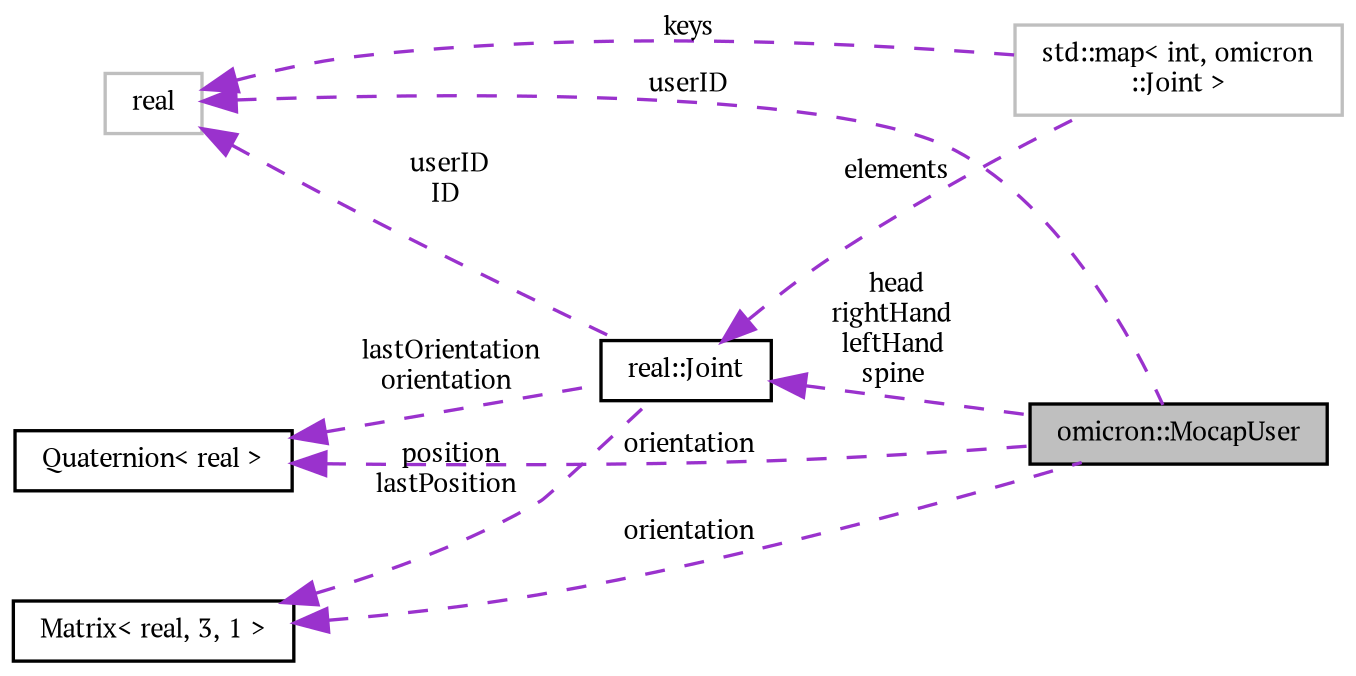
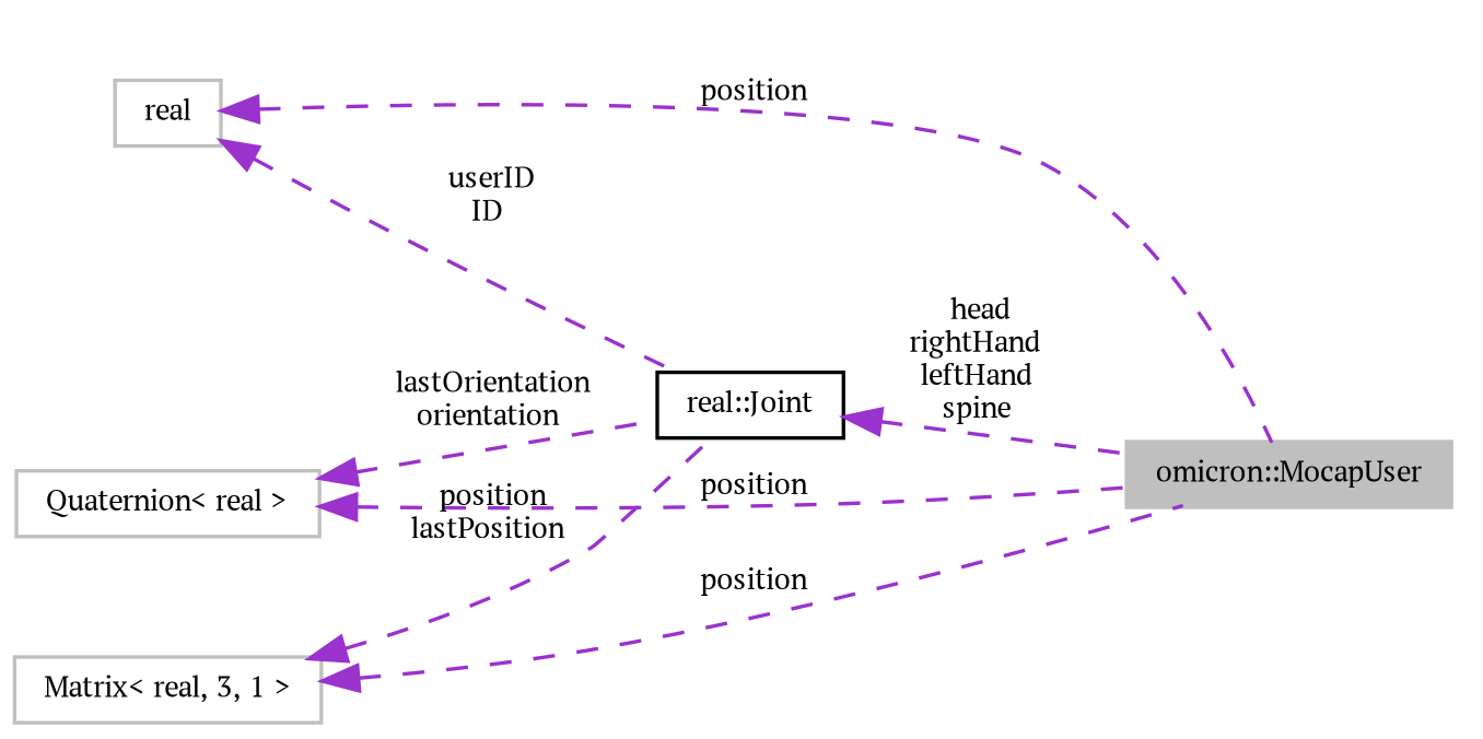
  digraph {
    fontname="PT Serif"
    rankdir=LR
    node [color=grey75 fontname="PT Serif" fontsize=8 shape=record]
    edge [color=darkorchid3 dir=back fontname="PT Serif" fontsize=8 labelfontname="FreeSans.ttf" labelfontsize=8 style=dashed]
-   n1 [color=black fillcolor=grey75 fontcolor=black height=0.2 label="omicron::MocapUser" style=filled width=0.4]
-   n2 [color=black height=0.2 label="Quaternion\< real \>" width=0.4]
+   n1 [fillcolor=grey75 fontcolor=black height=0.2 label="omicron::MocapUser" style=filled width=0.4]
+   n2 [height=0.2 label="Quaternion\< real \>" width=0.4]
    n3 [color=black height=0.2 label="real::Joint" width=0.4]
-   n4 [height=0.2 label="std::map\< int, omicron\l::Joint \>" width=0.4]
-   n5 [color=black height=0.2 label="Matrix\< real, 3, 1 \>" width=0.4]
+   n5 [height=0.2 label="Matrix\< real, 3, 1 \>" width=0.4]
    n6 [height=0.2 label=real width=0.4]
-   n2 -> n1 [label=" orientation"]
+   n2 -> n1 [label=" position"]
    n2 -> n3 [label=" lastOrientation\norientation"]
    n3 -> n1 [label=" head\nrightHand\nleftHand\nspine"]
-   n3 -> n4 [label=" elements"]
-   n5 -> n1 [label=" orientation"]
+   n5 -> n1 [label=" position"]
    n5 -> n3 [label=" position\nlastPosition"]
-   n6 -> n1 [label=" userID"]
+   n6 -> n1 [label=" position"]
    n6 -> n3 [label=" userID\nID"]
-   n6 -> n4 [label=" keys"]
  }
